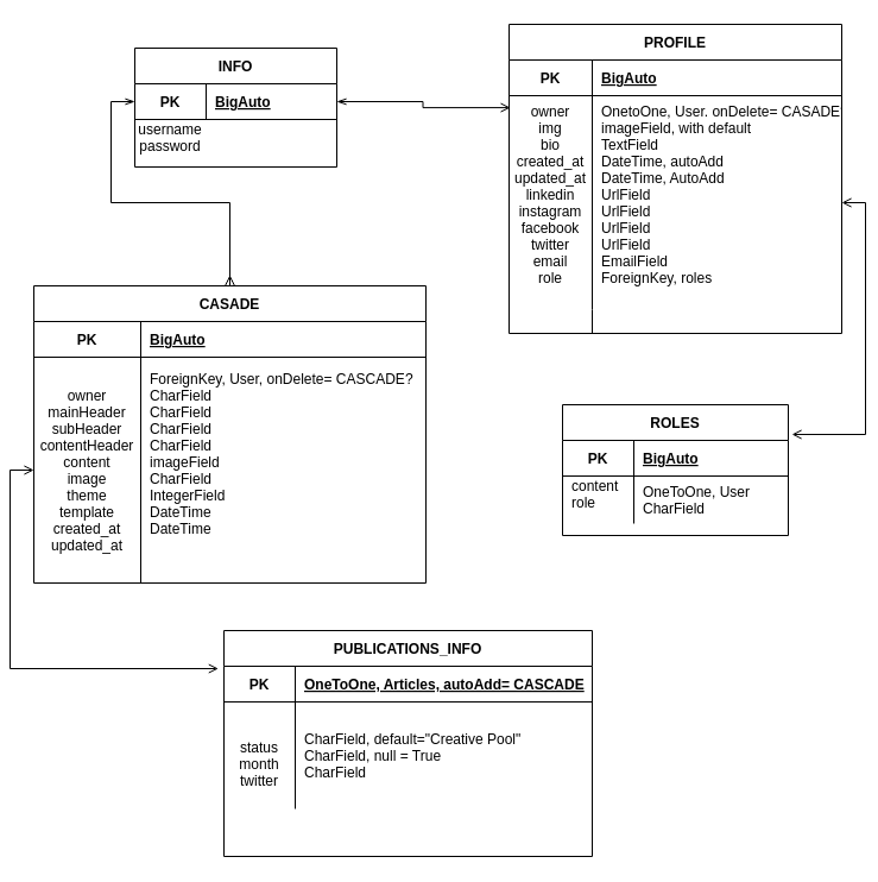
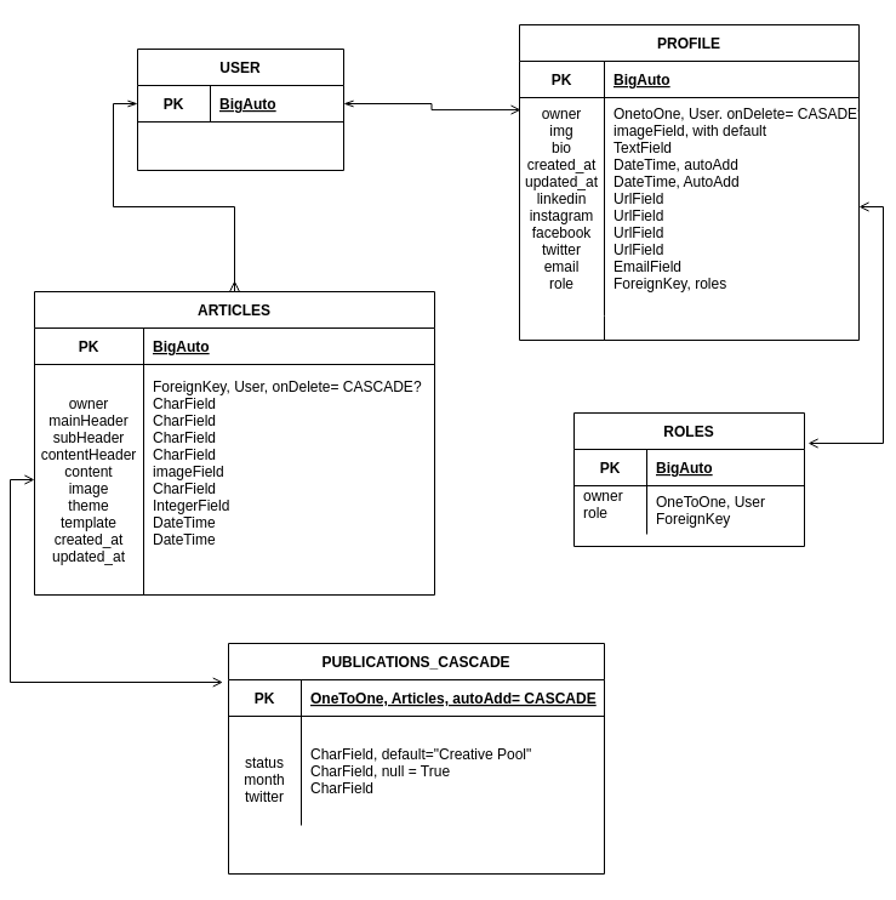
  <mxCell id="0" />
  <mxCell id="1" parent="0" />
- <mxCell id="2" value="INFO" style="shape=table;startSize=30;container=1;collapsible=1;childLayout=tableLayout;fixedRows=1;rowLines=0;fontStyle=1;align=center;resizeLast=1;" vertex="1" parent="1"><mxGeometry x="105" y="40" width="170" height="100" as="geometry" /></mxCell>
+ <mxCell id="2" value="USER" style="shape=table;startSize=30;container=1;collapsible=1;childLayout=tableLayout;fixedRows=1;rowLines=0;fontStyle=1;align=center;resizeLast=1;" vertex="1" parent="1"><mxGeometry x="105" y="40" width="170" height="100" as="geometry" /></mxCell>
  <mxCell id="3" value="" style="shape=partialRectangle;collapsible=0;dropTarget=0;pointerEvents=0;fillColor=none;points=[[0,0.5],[1,0.5]];portConstraint=eastwest;top=0;left=0;right=0;bottom=1;" vertex="1" parent="2"><mxGeometry y="30" width="170" height="30" as="geometry" /></mxCell>
  <mxCell id="4" value="PK" style="shape=partialRectangle;overflow=hidden;connectable=0;fillColor=none;top=0;left=0;bottom=0;right=0;fontStyle=1;" vertex="1" parent="3"><mxGeometry width="60" height="30" as="geometry"><mxRectangle width="60" height="30" as="alternateBounds" /></mxGeometry></mxCell>
  <mxCell id="5" value="BigAuto" style="shape=partialRectangle;overflow=hidden;connectable=0;fillColor=none;top=0;left=0;bottom=0;right=0;align=left;spacingLeft=6;fontStyle=5;" vertex="1" parent="3"><mxGeometry x="60" width="110" height="30" as="geometry"><mxRectangle width="110" height="30" as="alternateBounds" /></mxGeometry></mxCell>
  <mxCell id="6" value="" style="shape=partialRectangle;collapsible=0;dropTarget=0;pointerEvents=0;fillColor=none;points=[[0,0.5],[1,0.5]];portConstraint=eastwest;top=0;left=0;right=0;bottom=0;" vertex="1" parent="2"><mxGeometry y="60" width="170" height="30" as="geometry" /></mxCell>
- <mxCell id="7" value="username&#10;password" style="shape=partialRectangle;overflow=hidden;connectable=0;fillColor=none;top=0;left=0;bottom=0;right=0;" vertex="1" parent="6"><mxGeometry width="60" height="30" as="geometry"><mxRectangle width="60" height="30" as="alternateBounds" /></mxGeometry></mxCell>
  <mxCell id="8" value="PROFILE" style="shape=table;startSize=30;container=1;collapsible=1;childLayout=tableLayout;fixedRows=1;rowLines=0;fontStyle=1;align=center;resizeLast=1;" vertex="1" parent="1"><mxGeometry x="420" y="20" width="280" height="260" as="geometry" /></mxCell>
  <mxCell id="9" value="" style="shape=partialRectangle;collapsible=0;dropTarget=0;pointerEvents=0;fillColor=none;points=[[0,0.5],[1,0.5]];portConstraint=eastwest;top=0;left=0;right=0;bottom=1;" vertex="1" parent="8"><mxGeometry y="30" width="280" height="30" as="geometry" /></mxCell>
  <mxCell id="10" value="PK" style="shape=partialRectangle;overflow=hidden;connectable=0;fillColor=none;top=0;left=0;bottom=0;right=0;fontStyle=1;" vertex="1" parent="9"><mxGeometry width="70" height="30" as="geometry"><mxRectangle width="70" height="30" as="alternateBounds" /></mxGeometry></mxCell>
  <mxCell id="11" value="BigAuto" style="shape=partialRectangle;overflow=hidden;connectable=0;fillColor=none;top=0;left=0;bottom=0;right=0;align=left;spacingLeft=6;fontStyle=5;" vertex="1" parent="9"><mxGeometry x="70" width="210" height="30" as="geometry"><mxRectangle width="210" height="30" as="alternateBounds" /></mxGeometry></mxCell>
  <mxCell id="12" value="" style="shape=partialRectangle;collapsible=0;dropTarget=0;pointerEvents=0;fillColor=none;points=[[0,0.5],[1,0.5]];portConstraint=eastwest;top=0;left=0;right=0;bottom=0;" vertex="1" parent="8"><mxGeometry y="60" width="280" height="180" as="geometry" /></mxCell>
  <mxCell id="13" value="owner&#10;img&#10;bio&#10;created_at&#10;updated_at&#10;linkedin&#10;instagram&#10;facebook&#10;twitter&#10;email&#10;role&#10;" style="shape=partialRectangle;overflow=hidden;connectable=0;fillColor=none;top=0;left=0;bottom=0;right=0;" vertex="1" parent="12"><mxGeometry width="70" height="180" as="geometry"><mxRectangle width="70" height="180" as="alternateBounds" /></mxGeometry></mxCell>
  <mxCell id="14" value="OnetoOne, User. onDelete= CASADE?&#10;imageField, with default&#10;TextField&#10;DateTime, autoAdd&#10;DateTime, AutoAdd&#10;UrlField&#10;UrlField&#10;UrlField&#10;UrlField&#10;EmailField&#10;ForeignKey, roles&#10;" style="shape=partialRectangle;overflow=hidden;connectable=0;fillColor=none;top=0;left=0;bottom=0;right=0;align=left;spacingLeft=6;" vertex="1" parent="12"><mxGeometry x="70" width="210" height="180" as="geometry"><mxRectangle width="210" height="180" as="alternateBounds" /></mxGeometry></mxCell>
  <mxCell id="15" value="" style="shape=partialRectangle;collapsible=0;dropTarget=0;pointerEvents=0;fillColor=none;points=[[0,0.5],[1,0.5]];portConstraint=eastwest;top=0;left=0;right=0;bottom=0;" vertex="1" parent="8"><mxGeometry y="240" width="280" height="20" as="geometry" /></mxCell>
  <mxCell id="16" value="" style="shape=partialRectangle;overflow=hidden;connectable=0;fillColor=none;top=0;left=0;bottom=0;right=0;" vertex="1" parent="15"><mxGeometry width="70" height="20" as="geometry"><mxRectangle width="70" height="20" as="alternateBounds" /></mxGeometry></mxCell>
  <mxCell id="17" value="" style="shape=partialRectangle;overflow=hidden;connectable=0;fillColor=none;top=0;left=0;bottom=0;right=0;align=left;spacingLeft=6;" vertex="1" parent="15"><mxGeometry x="70" width="210" height="20" as="geometry"><mxRectangle width="210" height="20" as="alternateBounds" /></mxGeometry></mxCell>
- <mxCell id="18" value="CASADE" style="shape=table;startSize=30;container=1;collapsible=1;childLayout=tableLayout;fixedRows=1;rowLines=0;fontStyle=1;align=center;resizeLast=1;" vertex="1" parent="1"><mxGeometry x="20" y="240" width="330" height="250" as="geometry" /></mxCell>
+ <mxCell id="18" value="ARTICLES" style="shape=table;startSize=30;container=1;collapsible=1;childLayout=tableLayout;fixedRows=1;rowLines=0;fontStyle=1;align=center;resizeLast=1;" vertex="1" parent="1"><mxGeometry x="20" y="240" width="330" height="250" as="geometry" /></mxCell>
  <mxCell id="19" value="" style="shape=partialRectangle;collapsible=0;dropTarget=0;pointerEvents=0;fillColor=none;points=[[0,0.5],[1,0.5]];portConstraint=eastwest;top=0;left=0;right=0;bottom=1;" vertex="1" parent="18"><mxGeometry y="30" width="330" height="30" as="geometry" /></mxCell>
  <mxCell id="20" value="PK" style="shape=partialRectangle;overflow=hidden;connectable=0;fillColor=none;top=0;left=0;bottom=0;right=0;fontStyle=1;" vertex="1" parent="19"><mxGeometry width="90" height="30" as="geometry"><mxRectangle width="90" height="30" as="alternateBounds" /></mxGeometry></mxCell>
  <mxCell id="21" value="BigAuto" style="shape=partialRectangle;overflow=hidden;connectable=0;fillColor=none;top=0;left=0;bottom=0;right=0;align=left;spacingLeft=6;fontStyle=5;" vertex="1" parent="19"><mxGeometry x="90" width="240" height="30" as="geometry"><mxRectangle width="240" height="30" as="alternateBounds" /></mxGeometry></mxCell>
  <mxCell id="22" value="" style="shape=partialRectangle;collapsible=0;dropTarget=0;pointerEvents=0;fillColor=none;points=[[0,0.5],[1,0.5]];portConstraint=eastwest;top=0;left=0;right=0;bottom=0;" vertex="1" parent="18"><mxGeometry y="60" width="330" height="190" as="geometry" /></mxCell>
  <mxCell id="23" value="owner&#10;mainHeader&#10;subHeader&#10;contentHeader&#10;content&#10;image&#10;theme&#10;template&#10;created_at&#10;updated_at" style="shape=partialRectangle;overflow=hidden;connectable=0;fillColor=none;top=0;left=0;bottom=0;right=0;" vertex="1" parent="22"><mxGeometry width="90" height="190" as="geometry"><mxRectangle width="90" height="190" as="alternateBounds" /></mxGeometry></mxCell>
  <mxCell id="24" value="ForeignKey, User, onDelete= CASCADE?&#10;CharField&#10;CharField&#10;CharField&#10;CharField&#10;imageField&#10;CharField&#10;IntegerField&#10;DateTime&#10;DateTime&#10;&#10;" style="shape=partialRectangle;overflow=hidden;connectable=0;fillColor=none;top=0;left=0;bottom=0;right=0;align=left;spacingLeft=6;" vertex="1" parent="22"><mxGeometry x="90" width="240" height="190" as="geometry"><mxRectangle width="240" height="190" as="alternateBounds" /></mxGeometry></mxCell>
  <mxCell id="25" value="ROLES" style="shape=table;startSize=30;container=1;collapsible=1;childLayout=tableLayout;fixedRows=1;rowLines=0;fontStyle=1;align=center;resizeLast=1;" vertex="1" parent="1"><mxGeometry x="465" y="340" width="190" height="110" as="geometry" /></mxCell>
  <mxCell id="26" value="" style="shape=partialRectangle;collapsible=0;dropTarget=0;pointerEvents=0;fillColor=none;points=[[0,0.5],[1,0.5]];portConstraint=eastwest;top=0;left=0;right=0;bottom=1;" vertex="1" parent="25"><mxGeometry y="30" width="190" height="30" as="geometry" /></mxCell>
  <mxCell id="27" value="PK" style="shape=partialRectangle;overflow=hidden;connectable=0;fillColor=none;top=0;left=0;bottom=0;right=0;fontStyle=1;" vertex="1" parent="26"><mxGeometry width="60" height="30" as="geometry"><mxRectangle width="60" height="30" as="alternateBounds" /></mxGeometry></mxCell>
  <mxCell id="28" value="BigAuto" style="shape=partialRectangle;overflow=hidden;connectable=0;fillColor=none;top=0;left=0;bottom=0;right=0;align=left;spacingLeft=6;fontStyle=5;" vertex="1" parent="26"><mxGeometry x="60" width="130" height="30" as="geometry"><mxRectangle width="130" height="30" as="alternateBounds" /></mxGeometry></mxCell>
  <mxCell id="29" value="" style="shape=partialRectangle;collapsible=0;dropTarget=0;pointerEvents=0;fillColor=none;points=[[0,0.5],[1,0.5]];portConstraint=eastwest;top=0;left=0;right=0;bottom=0;" vertex="1" parent="25"><mxGeometry y="60" width="190" height="40" as="geometry" /></mxCell>
  <mxCell id="30" value="" style="shape=partialRectangle;overflow=hidden;connectable=0;fillColor=none;top=0;left=0;bottom=0;right=0;" vertex="1" parent="29"><mxGeometry width="60" height="40" as="geometry"><mxRectangle width="60" height="40" as="alternateBounds" /></mxGeometry></mxCell>
- <mxCell id="31" value="OneToOne, User&#10;CharField" style="shape=partialRectangle;overflow=hidden;connectable=0;fillColor=none;top=0;left=0;bottom=0;right=0;align=left;spacingLeft=6;" vertex="1" parent="29"><mxGeometry x="60" width="130" height="40" as="geometry"><mxRectangle width="130" height="40" as="alternateBounds" /></mxGeometry></mxCell>
- <mxCell id="32" value="content&#10;role" style="shape=partialRectangle;overflow=hidden;connectable=0;fillColor=none;top=0;left=0;bottom=0;right=0;align=left;spacingLeft=6;" vertex="1" parent="1"><mxGeometry x="465" y="375" width="65" height="80" as="geometry"><mxRectangle width="130" height="80" as="alternateBounds" /></mxGeometry></mxCell>
+ <mxCell id="31" value="OneToOne, User&#10;ForeignKey" style="shape=partialRectangle;overflow=hidden;connectable=0;fillColor=none;top=0;left=0;bottom=0;right=0;align=left;spacingLeft=6;" vertex="1" parent="29"><mxGeometry x="60" width="130" height="40" as="geometry"><mxRectangle width="130" height="40" as="alternateBounds" /></mxGeometry></mxCell>
+ <mxCell id="32" value="owner&#10;role" style="shape=partialRectangle;overflow=hidden;connectable=0;fillColor=none;top=0;left=0;bottom=0;right=0;align=left;spacingLeft=6;" vertex="1" parent="1"><mxGeometry x="465" y="375" width="65" height="80" as="geometry"><mxRectangle width="130" height="80" as="alternateBounds" /></mxGeometry></mxCell>
  <mxCell id="33" style="edgeStyle=orthogonalEdgeStyle;rounded=0;orthogonalLoop=1;jettySize=auto;html=1;exitX=0;exitY=0.5;exitDx=0;exitDy=0;entryX=0.5;entryY=0;entryDx=0;entryDy=0;startArrow=openThin;startFill=0;endArrow=ERmany;endFill=0;" edge="1" parent="1" source="3" target="18"><mxGeometry relative="1" as="geometry" /></mxCell>
  <mxCell id="34" style="edgeStyle=orthogonalEdgeStyle;rounded=0;orthogonalLoop=1;jettySize=auto;html=1;exitX=1;exitY=0.5;exitDx=0;exitDy=0;entryX=0.004;entryY=0.056;entryDx=0;entryDy=0;entryPerimeter=0;startArrow=openThin;startFill=0;endArrow=open;endFill=0;" edge="1" parent="1" source="3" target="12"><mxGeometry relative="1" as="geometry" /></mxCell>
  <mxCell id="35" style="edgeStyle=orthogonalEdgeStyle;rounded=0;orthogonalLoop=1;jettySize=auto;html=1;exitX=1;exitY=0.5;exitDx=0;exitDy=0;entryX=1.016;entryY=-0.167;entryDx=0;entryDy=0;entryPerimeter=0;startArrow=open;startFill=0;endArrow=open;endFill=0;" edge="1" parent="1" source="12" target="26"><mxGeometry relative="1" as="geometry" /></mxCell>
- <mxCell id="36" value="PUBLICATIONS_INFO" style="shape=table;startSize=30;container=1;collapsible=1;childLayout=tableLayout;fixedRows=1;rowLines=0;fontStyle=1;align=center;resizeLast=1;" vertex="1" parent="1"><mxGeometry x="180" y="530" width="310" height="190" as="geometry" /></mxCell>
+ <mxCell id="36" value="PUBLICATIONS_CASCADE" style="shape=table;startSize=30;container=1;collapsible=1;childLayout=tableLayout;fixedRows=1;rowLines=0;fontStyle=1;align=center;resizeLast=1;" vertex="1" parent="1"><mxGeometry x="180" y="530" width="310" height="190" as="geometry" /></mxCell>
  <mxCell id="37" value="" style="shape=partialRectangle;collapsible=0;dropTarget=0;pointerEvents=0;fillColor=none;points=[[0,0.5],[1,0.5]];portConstraint=eastwest;top=0;left=0;right=0;bottom=1;" vertex="1" parent="36"><mxGeometry y="30" width="310" height="30" as="geometry" /></mxCell>
  <mxCell id="38" value="PK" style="shape=partialRectangle;overflow=hidden;connectable=0;fillColor=none;top=0;left=0;bottom=0;right=0;fontStyle=1;" vertex="1" parent="37"><mxGeometry width="60" height="30" as="geometry"><mxRectangle width="60" height="30" as="alternateBounds" /></mxGeometry></mxCell>
  <mxCell id="39" value="OneToOne, Articles, autoAdd= CASCADE" style="shape=partialRectangle;overflow=hidden;connectable=0;fillColor=none;top=0;left=0;bottom=0;right=0;align=left;spacingLeft=6;fontStyle=5;" vertex="1" parent="37"><mxGeometry x="60" width="250" height="30" as="geometry"><mxRectangle width="250" height="30" as="alternateBounds" /></mxGeometry></mxCell>
  <mxCell id="40" value="" style="shape=partialRectangle;collapsible=0;dropTarget=0;pointerEvents=0;fillColor=none;points=[[0,0.5],[1,0.5]];portConstraint=eastwest;top=0;left=0;right=0;bottom=0;" vertex="1" parent="36"><mxGeometry y="60" width="310" height="90" as="geometry" /></mxCell>
  <mxCell id="41" value="&#10;status&#10;month&#10;twitter" style="shape=partialRectangle;overflow=hidden;connectable=0;fillColor=none;top=0;left=0;bottom=0;right=0;" vertex="1" parent="40"><mxGeometry width="60" height="90" as="geometry"><mxRectangle width="60" height="90" as="alternateBounds" /></mxGeometry></mxCell>
  <mxCell id="42" value="CharField, default=&quot;Creative Pool&quot;&#10;CharField, null = True&#10;CharField" style="shape=partialRectangle;overflow=hidden;connectable=0;fillColor=none;top=0;left=0;bottom=0;right=0;align=left;spacingLeft=6;" vertex="1" parent="40"><mxGeometry x="60" width="250" height="90" as="geometry"><mxRectangle width="250" height="90" as="alternateBounds" /></mxGeometry></mxCell>
  <mxCell id="43" style="edgeStyle=orthogonalEdgeStyle;rounded=0;orthogonalLoop=1;jettySize=auto;html=1;exitX=0;exitY=0.5;exitDx=0;exitDy=0;entryX=-0.015;entryY=0.067;entryDx=0;entryDy=0;entryPerimeter=0;startArrow=open;startFill=0;endArrow=open;endFill=0;" edge="1" parent="1" source="22" target="37"><mxGeometry relative="1" as="geometry" /></mxCell>
